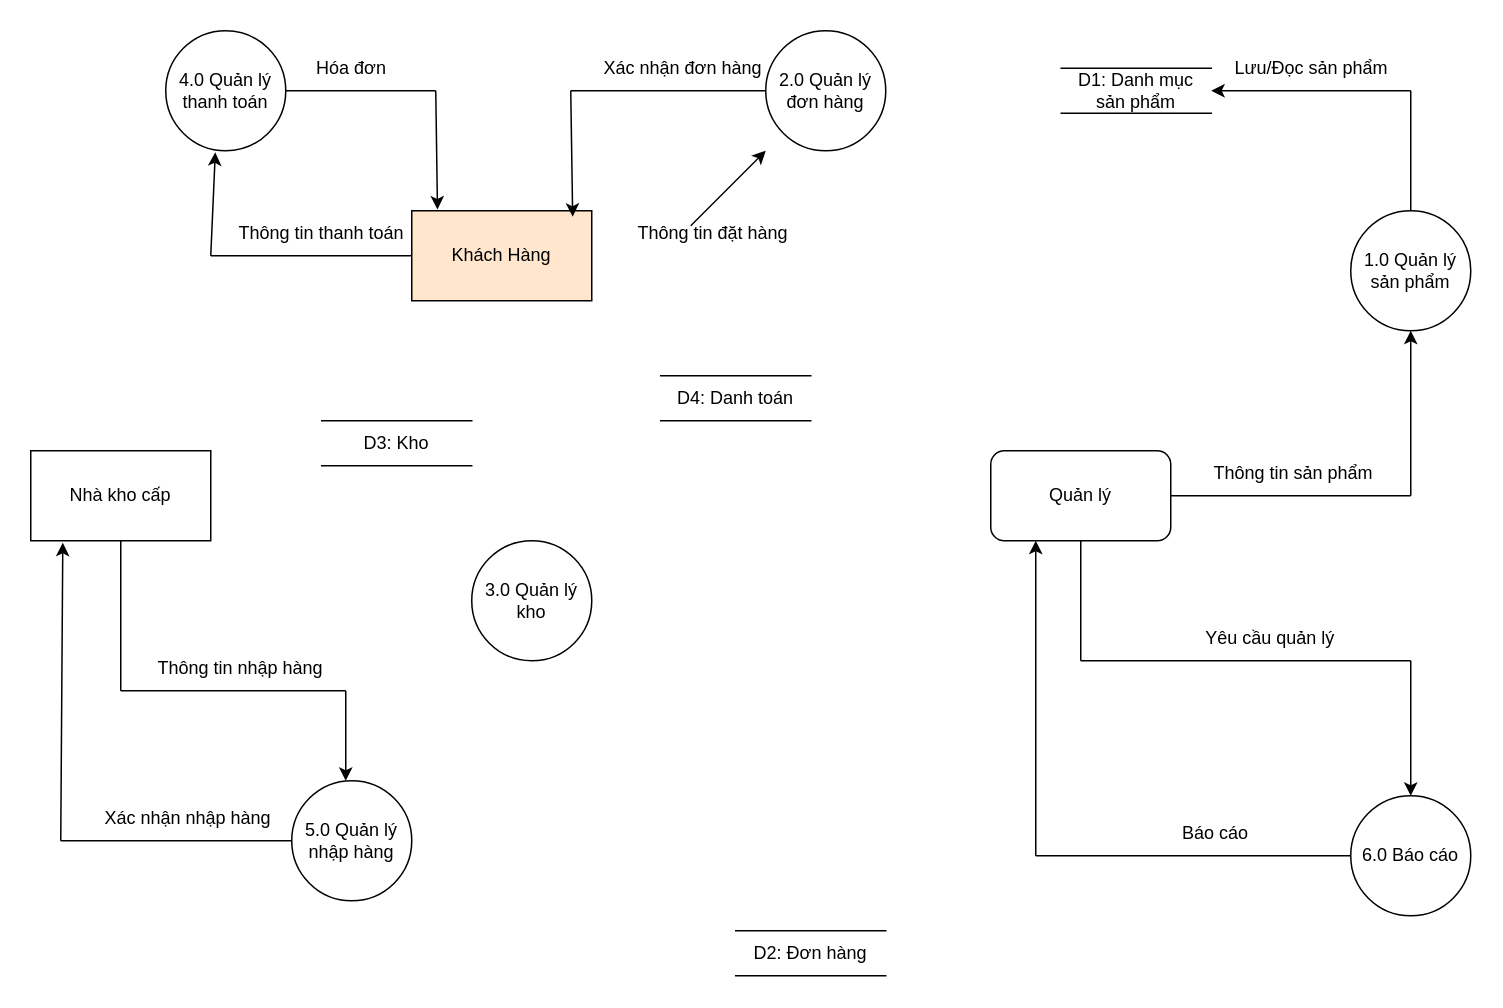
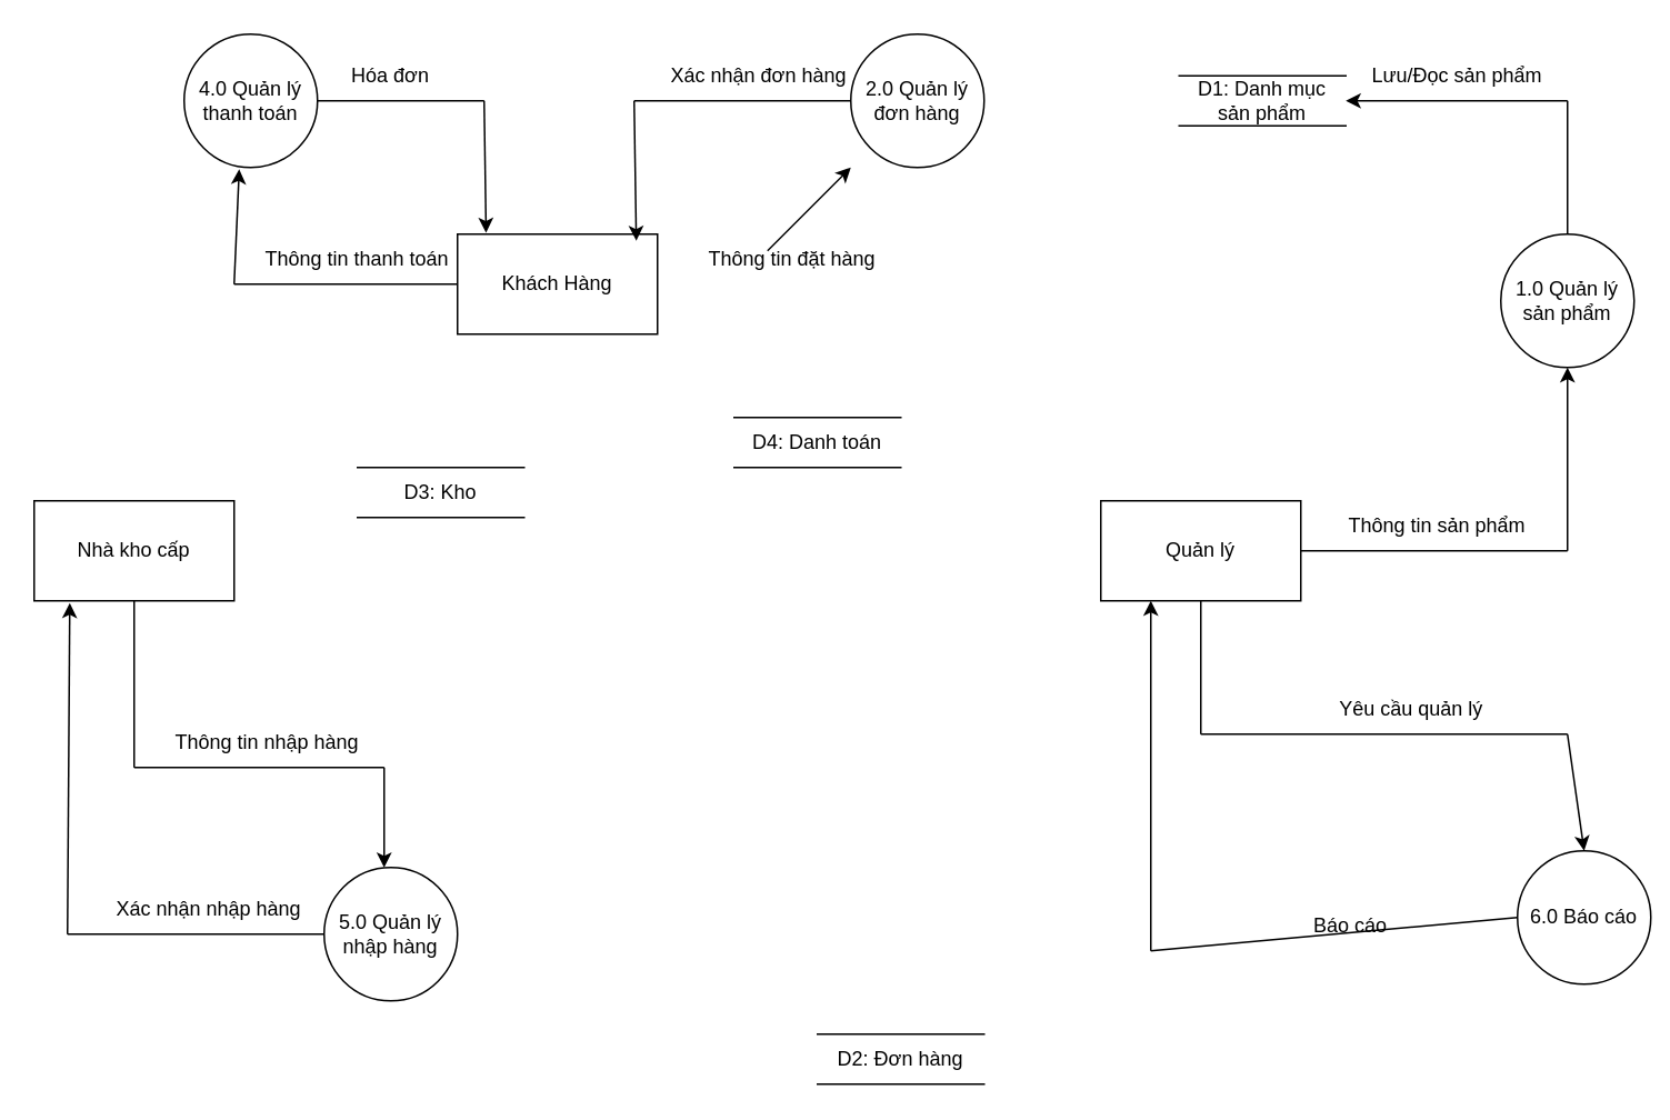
  <mxCell id="0" />
  <mxCell id="1" parent="0" />
- <mxCell id="2" value="&lt;div&gt;Khách Hàng&lt;/div&gt;" style="rounded=0;whiteSpace=wrap;html=1;fillColor=#ffe6cc;" vertex="1" parent="1"><mxGeometry x="274" y="140" width="120" height="60" as="geometry" /></mxCell>
+ <mxCell id="2" value="&lt;div&gt;Khách Hàng&lt;/div&gt;" style="rounded=0;whiteSpace=wrap;html=1;" vertex="1" parent="1"><mxGeometry x="274" y="140" width="120" height="60" as="geometry" /></mxCell>
  <mxCell id="3" value="Nhà kho cấp" style="rounded=0;whiteSpace=wrap;html=1;" vertex="1" parent="1"><mxGeometry x="20" y="300" width="120" height="60" as="geometry" /></mxCell>
- <mxCell id="4" value="Quản lý" style="whiteSpace=wrap;html=1;rounded=1;" vertex="1" parent="1"><mxGeometry x="660" y="300" width="120" height="60" as="geometry" /></mxCell>
+ <mxCell id="4" value="Quản lý" style="rounded=0;whiteSpace=wrap;html=1;" vertex="1" parent="1"><mxGeometry x="660" y="300" width="120" height="60" as="geometry" /></mxCell>
  <mxCell id="5" value="&lt;div&gt;1.0 Quản lý sản phẩm&lt;/div&gt;" style="ellipse;whiteSpace=wrap;html=1;aspect=fixed;" vertex="1" parent="1"><mxGeometry x="900" y="140" width="80" height="80" as="geometry" /></mxCell>
  <mxCell id="6" value="&lt;div&gt;2.0 Quản lý đơn hàng&lt;/div&gt;" style="ellipse;whiteSpace=wrap;html=1;aspect=fixed;" vertex="1" parent="1"><mxGeometry x="510" y="20" width="80" height="80" as="geometry" /></mxCell>
- <mxCell id="7" value="&lt;div&gt;3.0 Quản lý kho&lt;/div&gt;" style="ellipse;whiteSpace=wrap;html=1;aspect=fixed;" vertex="1" parent="1"><mxGeometry x="314" y="360" width="80" height="80" as="geometry" /></mxCell>
  <mxCell id="8" value="&lt;div&gt;5.0 Quản lý nhập hàng&lt;/div&gt;" style="ellipse;whiteSpace=wrap;html=1;aspect=fixed;" vertex="1" parent="1"><mxGeometry x="194" y="520" width="80" height="80" as="geometry" /></mxCell>
- <mxCell id="9" value="&lt;div&gt;6.0 Báo cáo&lt;/div&gt;" style="ellipse;whiteSpace=wrap;html=1;aspect=fixed;" vertex="1" parent="1"><mxGeometry x="900" y="530" width="80" height="80" as="geometry" /></mxCell>
+ <mxCell id="9" value="&lt;div&gt;6.0 Báo cáo&lt;/div&gt;" style="ellipse;whiteSpace=wrap;html=1;aspect=fixed;" vertex="1" parent="1"><mxGeometry x="910" y="510" width="80" height="80" as="geometry" /></mxCell>
  <mxCell id="10" value="&lt;div&gt;4.0 Quản lý thanh toán&lt;/div&gt;" style="ellipse;whiteSpace=wrap;html=1;aspect=fixed;" vertex="1" parent="1"><mxGeometry x="110" y="20" width="80" height="80" as="geometry" /></mxCell>
  <mxCell id="11" value="&lt;div&gt;D1: Danh mục sản phẩm&lt;/div&gt;" style="html=1;dashed=0;whiteSpace=wrap;shape=partialRectangle;right=0;left=0;" vertex="1" parent="1"><mxGeometry x="707" y="45" width="100" height="30" as="geometry" /></mxCell>
  <mxCell id="12" value="&lt;div&gt;D2: Đơn hàng&lt;/div&gt;" style="html=1;dashed=0;whiteSpace=wrap;shape=partialRectangle;right=0;left=0;" vertex="1" parent="1"><mxGeometry x="490" y="620" width="100" height="30" as="geometry" /></mxCell>
  <mxCell id="13" value="&lt;div&gt;D3: Kho&lt;/div&gt;" style="html=1;dashed=0;whiteSpace=wrap;shape=partialRectangle;right=0;left=0;" vertex="1" parent="1"><mxGeometry x="214" y="280" width="100" height="30" as="geometry" /></mxCell>
  <mxCell id="14" value="&lt;div&gt;D4: Danh toán&lt;/div&gt;" style="html=1;dashed=0;whiteSpace=wrap;shape=partialRectangle;right=0;left=0;" vertex="1" parent="1"><mxGeometry x="440" y="250" width="100" height="30" as="geometry" /></mxCell>
  <mxCell id="15" value="&lt;div&gt;Thông tin đặt hàng&lt;/div&gt;" style="text;html=1;align=center;verticalAlign=middle;whiteSpace=wrap;rounded=0;" vertex="1" parent="1"><mxGeometry x="400" y="140" width="150" height="30" as="geometry" /></mxCell>
  <mxCell id="16" value="" style="endArrow=classic;html=1;rounded=0;entryX=0.413;entryY=1.013;entryDx=0;entryDy=0;entryPerimeter=0;" edge="1" parent="1" target="10"><mxGeometry width="50" height="50" relative="1" as="geometry"><mxPoint x="140" y="170" as="sourcePoint" /><mxPoint x="410" y="210" as="targetPoint" /><Array as="points" /></mxGeometry></mxCell>
  <mxCell id="17" value="" style="endArrow=none;html=1;rounded=0;entryX=0;entryY=0.5;entryDx=0;entryDy=0;" edge="1" parent="1" target="2"><mxGeometry width="50" height="50" relative="1" as="geometry"><mxPoint x="140" y="170" as="sourcePoint" /><mxPoint x="270" y="230" as="targetPoint" /></mxGeometry></mxCell>
  <mxCell id="18" value="&lt;div&gt;Thông tin thanh toán&lt;/div&gt;" style="text;html=1;align=center;verticalAlign=middle;whiteSpace=wrap;rounded=0;" vertex="1" parent="1"><mxGeometry x="154" y="140" width="120" height="30" as="geometry" /></mxCell>
  <mxCell id="19" value="" style="endArrow=none;html=1;rounded=0;exitX=0.5;exitY=1;exitDx=0;exitDy=0;" edge="1" parent="1" source="3"><mxGeometry width="50" height="50" relative="1" as="geometry"><mxPoint x="360" y="260" as="sourcePoint" /><mxPoint x="80" y="460" as="targetPoint" /></mxGeometry></mxCell>
  <mxCell id="20" value="" style="endArrow=none;html=1;rounded=0;" edge="1" parent="1"><mxGeometry width="50" height="50" relative="1" as="geometry"><mxPoint x="80" y="460" as="sourcePoint" /><mxPoint x="230" y="460" as="targetPoint" /></mxGeometry></mxCell>
  <mxCell id="21" value="" style="endArrow=classic;html=1;rounded=0;" edge="1" parent="1"><mxGeometry width="50" height="50" relative="1" as="geometry"><mxPoint x="230" y="460" as="sourcePoint" /><mxPoint x="230" y="520" as="targetPoint" /></mxGeometry></mxCell>
  <mxCell id="22" value="&lt;div&gt;Thông tin nhập hàng&lt;/div&gt;" style="text;html=1;align=center;verticalAlign=middle;whiteSpace=wrap;rounded=0;" vertex="1" parent="1"><mxGeometry x="90" y="430" width="140" height="30" as="geometry" /></mxCell>
  <mxCell id="23" value="" style="endArrow=none;html=1;rounded=0;exitX=1;exitY=0.5;exitDx=0;exitDy=0;" edge="1" parent="1" source="4"><mxGeometry width="50" height="50" relative="1" as="geometry"><mxPoint x="360" y="460" as="sourcePoint" /><mxPoint x="940" y="330" as="targetPoint" /></mxGeometry></mxCell>
  <mxCell id="24" value="" style="endArrow=classic;html=1;rounded=0;entryX=0.5;entryY=1;entryDx=0;entryDy=0;" edge="1" parent="1" target="5"><mxGeometry width="50" height="50" relative="1" as="geometry"><mxPoint x="940" y="330" as="sourcePoint" /><mxPoint x="780" y="310" as="targetPoint" /></mxGeometry></mxCell>
  <mxCell id="25" value="&lt;div&gt;Thông tin sản phẩm&lt;/div&gt;" style="text;html=1;align=center;verticalAlign=middle;whiteSpace=wrap;rounded=0;" vertex="1" parent="1"><mxGeometry x="807" y="300" width="110" height="30" as="geometry" /></mxCell>
  <mxCell id="26" value="" style="endArrow=none;html=1;rounded=0;exitX=0.5;exitY=1;exitDx=0;exitDy=0;" edge="1" parent="1" source="4"><mxGeometry width="50" height="50" relative="1" as="geometry"><mxPoint x="730" y="360" as="sourcePoint" /><mxPoint x="720" y="440" as="targetPoint" /></mxGeometry></mxCell>
  <mxCell id="27" value="" style="endArrow=none;html=1;rounded=0;" edge="1" parent="1"><mxGeometry width="50" height="50" relative="1" as="geometry"><mxPoint x="720" y="440" as="sourcePoint" /><mxPoint x="940" y="440" as="targetPoint" /></mxGeometry></mxCell>
  <mxCell id="28" value="" style="endArrow=classic;html=1;rounded=0;entryX=0.5;entryY=0;entryDx=0;entryDy=0;" edge="1" parent="1" target="9"><mxGeometry width="50" height="50" relative="1" as="geometry"><mxPoint x="940" y="440" as="sourcePoint" /><mxPoint x="780" y="500" as="targetPoint" /></mxGeometry></mxCell>
  <mxCell id="29" value="&lt;div&gt;Yêu cầu quản lý&lt;/div&gt;" style="text;html=1;align=center;verticalAlign=middle;whiteSpace=wrap;rounded=0;" vertex="1" parent="1"><mxGeometry x="793" y="410" width="107" height="30" as="geometry" /></mxCell>
  <mxCell id="30" value="" style="endArrow=none;html=1;rounded=0;" edge="1" parent="1"><mxGeometry width="50" height="50" relative="1" as="geometry"><mxPoint x="380" y="60" as="sourcePoint" /><mxPoint x="510" y="60" as="targetPoint" /></mxGeometry></mxCell>
  <mxCell id="31" value="" style="endArrow=classic;html=1;rounded=0;entryX=0.894;entryY=0.066;entryDx=0;entryDy=0;entryPerimeter=0;" edge="1" parent="1" target="2"><mxGeometry width="50" height="50" relative="1" as="geometry"><mxPoint x="380" y="60" as="sourcePoint" /><mxPoint x="640" y="-60" as="targetPoint" /></mxGeometry></mxCell>
  <mxCell id="32" value="&lt;div&gt;Xác nhận đơn hàng&lt;/div&gt;" style="text;html=1;align=center;verticalAlign=middle;whiteSpace=wrap;rounded=0;" vertex="1" parent="1"><mxGeometry x="400" y="30" width="110" height="30" as="geometry" /></mxCell>
  <mxCell id="33" value="" style="endArrow=none;html=1;rounded=0;exitX=1;exitY=0.5;exitDx=0;exitDy=0;" edge="1" parent="1" source="10"><mxGeometry width="50" height="50" relative="1" as="geometry"><mxPoint x="460" y="150" as="sourcePoint" /><mxPoint x="290" y="60" as="targetPoint" /></mxGeometry></mxCell>
  <mxCell id="34" value="" style="endArrow=classic;html=1;rounded=0;" edge="1" parent="1"><mxGeometry width="50" height="50" relative="1" as="geometry"><mxPoint x="460" y="150" as="sourcePoint" /><mxPoint x="510" y="100" as="targetPoint" /></mxGeometry></mxCell>
  <mxCell id="35" value="" style="endArrow=classic;html=1;rounded=0;entryX=0.143;entryY=-0.013;entryDx=0;entryDy=0;entryPerimeter=0;" edge="1" parent="1" target="2"><mxGeometry width="50" height="50" relative="1" as="geometry"><mxPoint x="290" y="60" as="sourcePoint" /><mxPoint x="450" y="90" as="targetPoint" /></mxGeometry></mxCell>
  <mxCell id="36" value="&lt;div&gt;Hóa đơn&lt;/div&gt;" style="text;html=1;align=center;verticalAlign=middle;whiteSpace=wrap;rounded=0;" vertex="1" parent="1"><mxGeometry x="204" y="30" width="60" height="30" as="geometry" /></mxCell>
  <mxCell id="37" value="" style="endArrow=none;html=1;rounded=0;exitX=0;exitY=0.5;exitDx=0;exitDy=0;" edge="1" parent="1" source="8"><mxGeometry width="50" height="50" relative="1" as="geometry"><mxPoint x="590" y="460" as="sourcePoint" /><mxPoint x="40" y="560" as="targetPoint" /></mxGeometry></mxCell>
  <mxCell id="38" value="" style="endArrow=classic;html=1;rounded=0;entryX=0.178;entryY=1.022;entryDx=0;entryDy=0;entryPerimeter=0;" edge="1" parent="1" target="3"><mxGeometry width="50" height="50" relative="1" as="geometry"><mxPoint x="40" y="560" as="sourcePoint" /><mxPoint x="640" y="410" as="targetPoint" /></mxGeometry></mxCell>
  <mxCell id="39" value="&lt;div&gt;Xác nhận nhập hàng&lt;/div&gt;" style="text;html=1;align=center;verticalAlign=middle;whiteSpace=wrap;rounded=0;" vertex="1" parent="1"><mxGeometry x="60" y="530" width="130" height="30" as="geometry" /></mxCell>
  <mxCell id="40" value="" style="endArrow=none;html=1;rounded=0;exitX=0;exitY=0.5;exitDx=0;exitDy=0;" edge="1" parent="1" source="9"><mxGeometry width="50" height="50" relative="1" as="geometry"><mxPoint x="550" y="460" as="sourcePoint" /><mxPoint x="690" y="570" as="targetPoint" /></mxGeometry></mxCell>
  <mxCell id="41" value="" style="endArrow=classic;html=1;rounded=0;entryX=0.25;entryY=1;entryDx=0;entryDy=0;" edge="1" parent="1" target="4"><mxGeometry width="50" height="50" relative="1" as="geometry"><mxPoint x="690" y="570" as="sourcePoint" /><mxPoint x="600" y="410" as="targetPoint" /></mxGeometry></mxCell>
  <mxCell id="42" value="&lt;div&gt;Báo cáo&lt;/div&gt;" style="text;html=1;align=center;verticalAlign=middle;whiteSpace=wrap;rounded=0;" vertex="1" parent="1"><mxGeometry x="780" y="540" width="60" height="30" as="geometry" /></mxCell>
  <mxCell id="43" value="" style="endArrow=none;html=1;rounded=0;exitX=0.5;exitY=0;exitDx=0;exitDy=0;" edge="1" parent="1" source="5"><mxGeometry width="50" height="50" relative="1" as="geometry"><mxPoint x="580" y="300" as="sourcePoint" /><mxPoint x="940" y="60" as="targetPoint" /></mxGeometry></mxCell>
  <mxCell id="44" value="" style="endArrow=classic;html=1;rounded=0;" edge="1" parent="1" target="11"><mxGeometry width="50" height="50" relative="1" as="geometry"><mxPoint x="940" y="60" as="sourcePoint" /><mxPoint x="810" y="60" as="targetPoint" /></mxGeometry></mxCell>
  <mxCell id="45" value="&lt;div&gt;Lưu/Đọc sản phẩm&lt;/div&gt;" style="text;html=1;align=center;verticalAlign=middle;whiteSpace=wrap;rounded=0;" vertex="1" parent="1"><mxGeometry x="820" y="30" width="108" height="30" as="geometry" /></mxCell>
